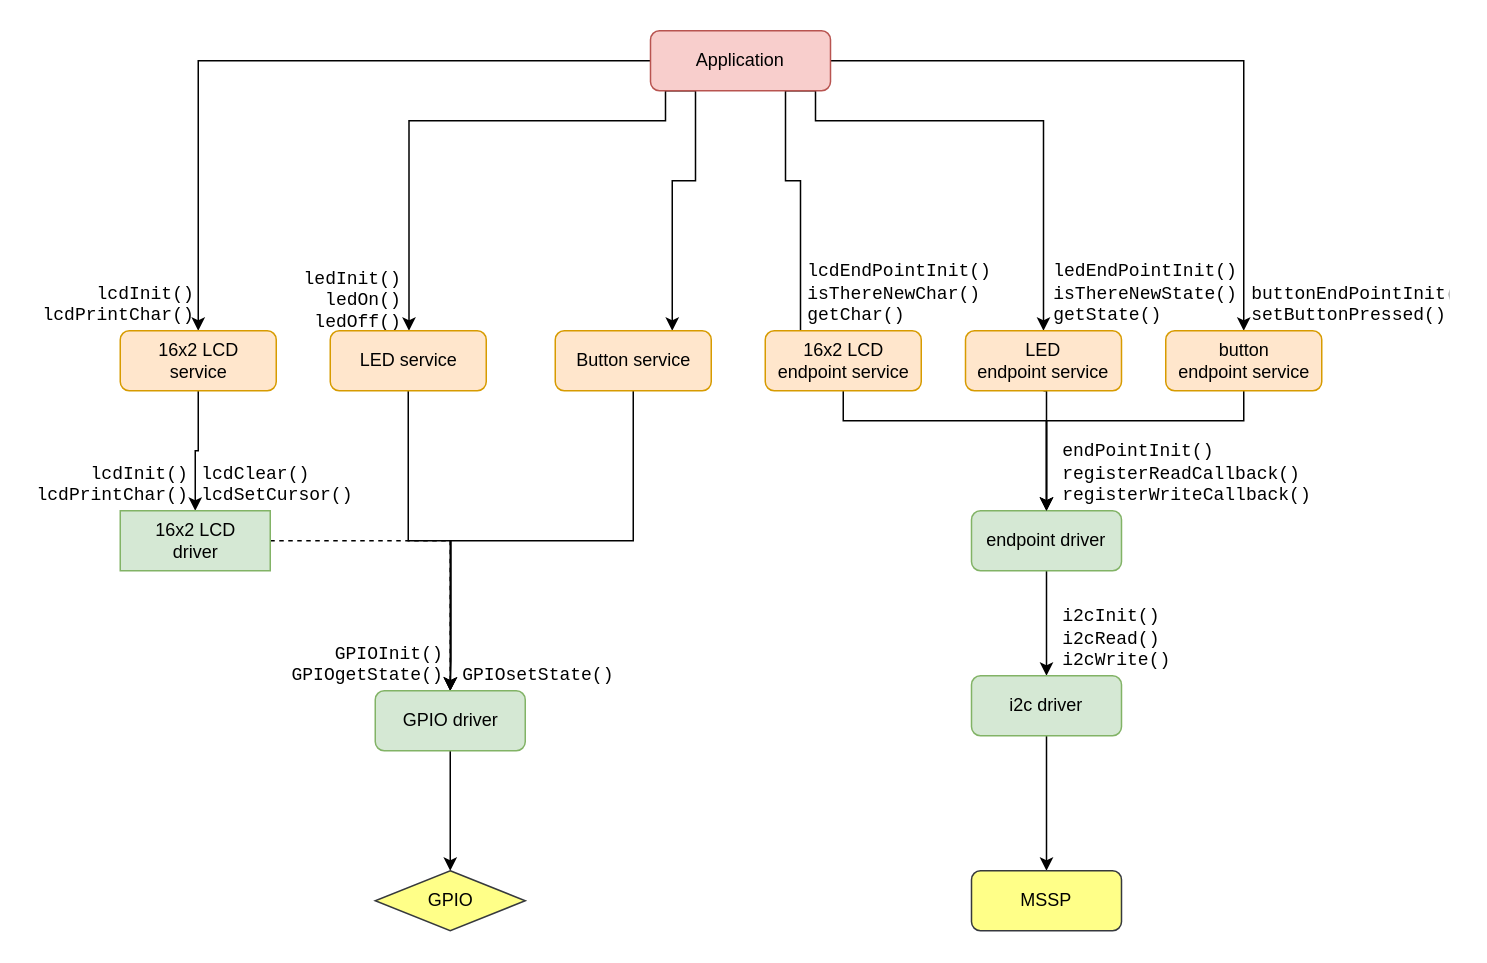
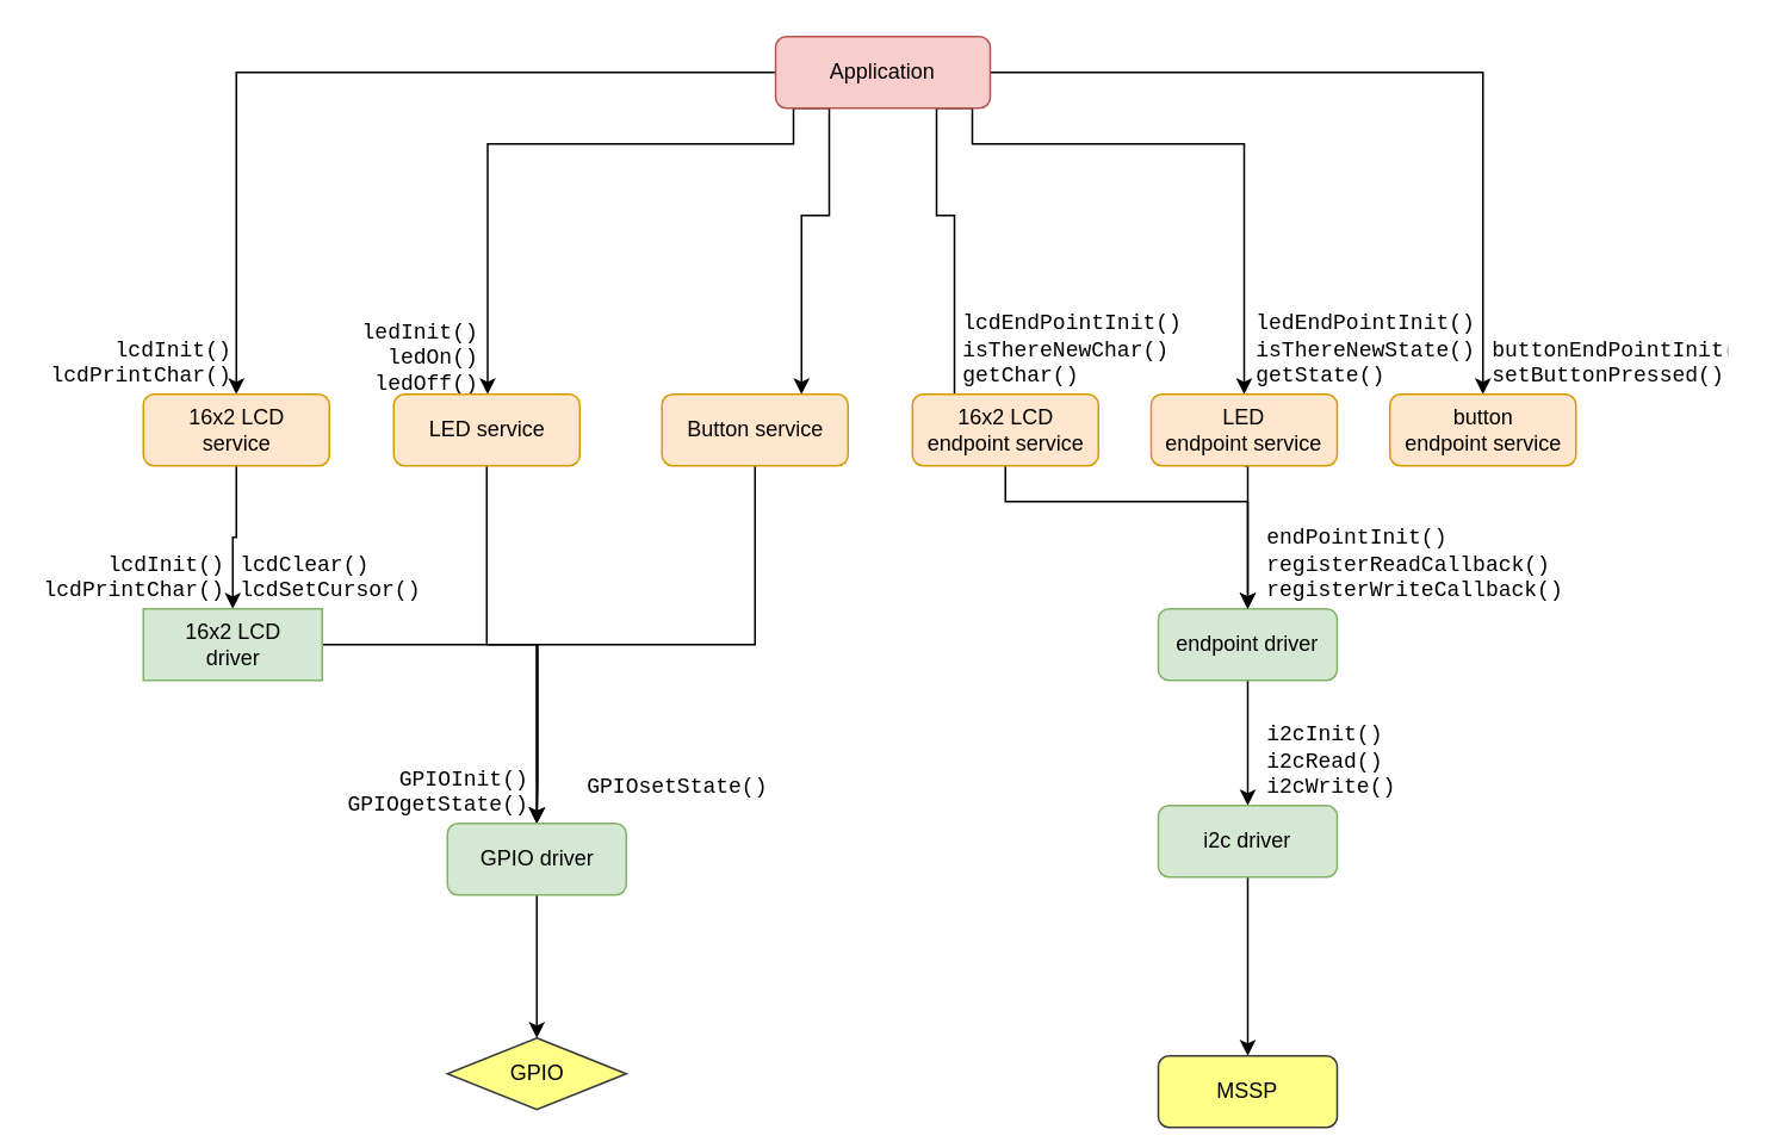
  <mxCell id="0" />
  <mxCell id="1" parent="0" />
  <mxCell id="2" style="edgeStyle=orthogonalEdgeStyle;rounded=0;orthogonalLoop=1;jettySize=auto;html=1;entryX=0.5;entryY=0;entryDx=0;entryDy=0;fontFamily=Courier New;" parent="1" source="8" target="10" edge="1"><mxGeometry relative="1" as="geometry" /></mxCell>
  <mxCell id="3" style="edgeStyle=orthogonalEdgeStyle;rounded=0;orthogonalLoop=1;jettySize=auto;html=1;exitX=0.25;exitY=1;exitDx=0;exitDy=0;fontFamily=Courier New;" parent="1" source="8" target="12" edge="1"><mxGeometry relative="1" as="geometry"><Array as="points"><mxPoint x="443" y="60" /><mxPoint x="443" y="80" /><mxPoint x="272" y="80" /></Array></mxGeometry></mxCell>
  <mxCell id="4" style="edgeStyle=orthogonalEdgeStyle;rounded=0;orthogonalLoop=1;jettySize=auto;html=1;exitX=0.25;exitY=1;exitDx=0;exitDy=0;entryX=0.75;entryY=0;entryDx=0;entryDy=0;fontFamily=Courier New;" parent="1" source="8" target="14" edge="1"><mxGeometry relative="1" as="geometry"><Array as="points"><mxPoint x="463" y="120" /><mxPoint x="447" y="120" /></Array></mxGeometry></mxCell>
  <mxCell id="5" style="edgeStyle=orthogonalEdgeStyle;rounded=0;orthogonalLoop=1;jettySize=auto;html=1;exitX=1;exitY=0.5;exitDx=0;exitDy=0;entryX=0.5;entryY=0;entryDx=0;entryDy=0;fontFamily=Courier New;" parent="1" source="8" target="32" edge="1"><mxGeometry relative="1" as="geometry" /></mxCell>
  <mxCell id="6" style="edgeStyle=orthogonalEdgeStyle;rounded=0;orthogonalLoop=1;jettySize=auto;html=1;exitX=0.75;exitY=1;exitDx=0;exitDy=0;fontFamily=Courier New;" parent="1" source="8" target="30" edge="1"><mxGeometry relative="1" as="geometry"><Array as="points"><mxPoint x="543" y="60" /><mxPoint x="543" y="80" /><mxPoint x="695" y="80" /></Array></mxGeometry></mxCell>
  <mxCell id="7" style="edgeStyle=orthogonalEdgeStyle;rounded=0;orthogonalLoop=1;jettySize=auto;html=1;exitX=0.75;exitY=1;exitDx=0;exitDy=0;fontFamily=Courier New;endArrow=none;" parent="1" source="8" target="16" edge="1"><mxGeometry relative="1" as="geometry"><Array as="points"><mxPoint x="523" y="120" /><mxPoint x="533" y="120" /></Array></mxGeometry></mxCell>
  <mxCell id="8" value="Application&lt;br&gt;" style="rounded=1;whiteSpace=wrap;html=1;fillColor=#f8cecc;strokeColor=#b85450;" parent="1" vertex="1"><mxGeometry x="433" y="20" width="120" height="40" as="geometry" /></mxCell>
  <mxCell id="9" style="edgeStyle=orthogonalEdgeStyle;rounded=0;orthogonalLoop=1;jettySize=auto;html=1;exitX=0.5;exitY=1;exitDx=0;exitDy=0;entryX=0.5;entryY=0;entryDx=0;entryDy=0;fontFamily=Courier New;" parent="1" source="10" target="18" edge="1"><mxGeometry relative="1" as="geometry" /></mxCell>
  <mxCell id="10" value="16x2 LCD&lt;br&gt;service&lt;br&gt;" style="rounded=1;whiteSpace=wrap;html=1;fillColor=#ffe6cc;strokeColor=#d79b00;" parent="1" vertex="1"><mxGeometry x="79.5" y="220" width="104" height="40" as="geometry" /></mxCell>
  <mxCell id="11" style="edgeStyle=orthogonalEdgeStyle;rounded=0;orthogonalLoop=1;jettySize=auto;html=1;exitX=0.5;exitY=1;exitDx=0;exitDy=0;fontFamily=Courier New;entryX=0.5;entryY=0;entryDx=0;entryDy=0;" parent="1" source="12" target="24" edge="1"><mxGeometry relative="1" as="geometry"><mxPoint x="313" y="440" as="targetPoint" /><Array as="points"><mxPoint x="272" y="360" /><mxPoint x="300" y="360" /><mxPoint x="300" y="440" /></Array></mxGeometry></mxCell>
  <mxCell id="12" value="LED service&lt;br&gt;" style="rounded=1;whiteSpace=wrap;html=1;fillColor=#ffe6cc;strokeColor=#d79b00;" parent="1" vertex="1"><mxGeometry x="219.5" y="220" width="104" height="40" as="geometry" /></mxCell>
  <mxCell id="13" style="edgeStyle=orthogonalEdgeStyle;rounded=0;orthogonalLoop=1;jettySize=auto;html=1;exitX=0.5;exitY=1;exitDx=0;exitDy=0;fontFamily=Courier New;" parent="1" source="14" target="24" edge="1"><mxGeometry relative="1" as="geometry" /></mxCell>
  <mxCell id="14" value="Button service&lt;br&gt;" style="rounded=1;whiteSpace=wrap;html=1;fillColor=#ffe6cc;strokeColor=#d79b00;" parent="1" vertex="1"><mxGeometry x="369.5" y="220" width="104" height="40" as="geometry" /></mxCell>
  <mxCell id="15" style="edgeStyle=orthogonalEdgeStyle;rounded=0;orthogonalLoop=1;jettySize=auto;html=1;exitX=0.5;exitY=1;exitDx=0;exitDy=0;entryX=0.5;entryY=0;entryDx=0;entryDy=0;fontFamily=Courier New;" parent="1" source="16" target="20" edge="1"><mxGeometry relative="1" as="geometry"><Array as="points"><mxPoint x="561" y="280" /><mxPoint x="697" y="280" /></Array></mxGeometry></mxCell>
  <mxCell id="16" value="16x2 LCD&lt;br&gt;endpoint service&lt;br&gt;" style="rounded=1;whiteSpace=wrap;html=1;fillColor=#ffe6cc;strokeColor=#d79b00;" parent="1" vertex="1"><mxGeometry x="509.5" y="220" width="104" height="40" as="geometry" /></mxCell>
- <mxCell id="17" style="edgeStyle=orthogonalEdgeStyle;rounded=0;orthogonalLoop=1;jettySize=auto;html=1;exitX=1;exitY=0.5;exitDx=0;exitDy=0;fontFamily=Courier New;dashed=1;" parent="1" source="18" target="24" edge="1"><mxGeometry relative="1" as="geometry" /></mxCell>
+ <mxCell id="17" style="edgeStyle=orthogonalEdgeStyle;rounded=0;orthogonalLoop=1;jettySize=auto;html=1;exitX=1;exitY=0.5;exitDx=0;exitDy=0;fontFamily=Courier New;" parent="1" source="18" target="24" edge="1"><mxGeometry relative="1" as="geometry" /></mxCell>
  <mxCell id="18" value="16x2 LCD&lt;br&gt;driver&lt;br&gt;" style="whiteSpace=wrap;html=1;fillColor=#d5e8d4;strokeColor=#82b366;rounded=0;" parent="1" vertex="1"><mxGeometry x="79.5" y="340" width="100" height="40" as="geometry" /></mxCell>
  <mxCell id="19" style="edgeStyle=orthogonalEdgeStyle;rounded=0;orthogonalLoop=1;jettySize=auto;html=1;exitX=0.5;exitY=1;exitDx=0;exitDy=0;fontFamily=Courier New;" parent="1" source="20" target="22" edge="1"><mxGeometry relative="1" as="geometry" /></mxCell>
  <mxCell id="20" value="endpoint driver&lt;br&gt;" style="rounded=1;whiteSpace=wrap;html=1;fillColor=#d5e8d4;strokeColor=#82b366;" parent="1" vertex="1"><mxGeometry x="647" y="340" width="100" height="40" as="geometry" /></mxCell>
  <mxCell id="21" style="edgeStyle=orthogonalEdgeStyle;rounded=0;orthogonalLoop=1;jettySize=auto;html=1;exitX=0.5;exitY=1;exitDx=0;exitDy=0;fontFamily=Courier New;" parent="1" source="22" target="26" edge="1"><mxGeometry relative="1" as="geometry" /></mxCell>
  <mxCell id="22" value="i2c driver&lt;br&gt;" style="rounded=1;whiteSpace=wrap;html=1;fillColor=#d5e8d4;strokeColor=#82b366;" parent="1" vertex="1"><mxGeometry x="647" y="450" width="100" height="40" as="geometry" /></mxCell>
  <mxCell id="23" style="edgeStyle=orthogonalEdgeStyle;rounded=0;orthogonalLoop=1;jettySize=auto;html=1;exitX=0.5;exitY=1;exitDx=0;exitDy=0;fontFamily=Courier New;" parent="1" source="24" target="25" edge="1"><mxGeometry relative="1" as="geometry" /></mxCell>
  <mxCell id="24" value="GPIO driver&lt;br&gt;" style="rounded=1;whiteSpace=wrap;html=1;fillColor=#d5e8d4;strokeColor=#82b366;" parent="1" vertex="1"><mxGeometry x="249.5" y="460" width="100" height="40" as="geometry" /></mxCell>
  <mxCell id="25" value="GPIO&lt;br&gt;" style="rhombus;whiteSpace=wrap;html=1;fillColor=#ffff88;strokeColor=#36393d;" parent="1" vertex="1"><mxGeometry x="249.5" y="580" width="100" height="40" as="geometry" /></mxCell>
- <mxCell id="26" value="MSSP&lt;br&gt;" style="rounded=1;whiteSpace=wrap;html=1;fillColor=#ffff88;strokeColor=#36393d;" parent="1" vertex="1"><mxGeometry x="647" y="580" width="100" height="40" as="geometry" /></mxCell>
+ <mxCell id="26" value="MSSP&lt;br&gt;" style="rounded=1;whiteSpace=wrap;html=1;fillColor=#ffff88;strokeColor=#36393d;" parent="1" vertex="1"><mxGeometry x="647" y="590" width="100" height="40" as="geometry" /></mxCell>
  <mxCell id="27" value="&#10;&#10;lcdInit()&#10;lcdPrintChar()&#10;&#10;" style="text;strokeColor=none;fillColor=none;spacing=5;spacingTop=-20;whiteSpace=wrap;overflow=hidden;rounded=0;fontFamily=Courier New;align=right;" parent="1" vertex="1"><mxGeometry x="25" y="170" width="109" height="50" as="geometry" /></mxCell>
  <mxCell id="28" value="&#10;&#10;ledInit()&#10;ledOn()&#10;ledOff()&#10;&#10;" style="text;strokeColor=none;fillColor=none;spacing=5;spacingTop=-20;whiteSpace=wrap;overflow=hidden;rounded=0;fontFamily=Courier New;align=right;" parent="1" vertex="1"><mxGeometry x="163" y="160" width="109" height="60" as="geometry" /></mxCell>
  <mxCell id="29" style="edgeStyle=orthogonalEdgeStyle;rounded=0;orthogonalLoop=1;jettySize=auto;html=1;exitX=0.5;exitY=1;exitDx=0;exitDy=0;fontFamily=Courier New;" parent="1" source="30" target="20" edge="1"><mxGeometry relative="1" as="geometry"><Array as="points"><mxPoint x="697" y="260" /></Array></mxGeometry></mxCell>
  <mxCell id="30" value="LED&lt;br&gt;endpoint service&lt;br&gt;" style="rounded=1;whiteSpace=wrap;html=1;fillColor=#ffe6cc;strokeColor=#d79b00;" parent="1" vertex="1"><mxGeometry x="643" y="220" width="104" height="40" as="geometry" /></mxCell>
- <mxCell id="31" style="edgeStyle=orthogonalEdgeStyle;rounded=0;orthogonalLoop=1;jettySize=auto;html=1;exitX=0.5;exitY=1;exitDx=0;exitDy=0;fontFamily=Courier New;" parent="1" source="32" target="20" edge="1"><mxGeometry relative="1" as="geometry"><Array as="points"><mxPoint x="829" y="280" /><mxPoint x="697" y="280" /></Array></mxGeometry></mxCell>
  <mxCell id="32" value="button&lt;br&gt;endpoint service&lt;br&gt;" style="rounded=1;whiteSpace=wrap;html=1;fillColor=#ffe6cc;strokeColor=#d79b00;" parent="1" vertex="1"><mxGeometry x="776.5" y="220" width="104" height="40" as="geometry" /></mxCell>
  <mxCell id="33" value="&#10;lcdEndPointInit()&#10;isThereNewChar()&#10;getChar()&#10;" style="text;strokeColor=none;fillColor=none;spacing=5;spacingTop=-20;whiteSpace=wrap;overflow=hidden;rounded=0;fontFamily=Courier New;align=left;" parent="1" vertex="1"><mxGeometry x="533" y="170" width="140" height="50" as="geometry" /></mxCell>
  <mxCell id="34" value="&#10;ledEndPointInit()&#10;isThereNewState()&#10;getState()&#10;" style="text;strokeColor=none;fillColor=none;spacing=5;spacingTop=-20;whiteSpace=wrap;overflow=hidden;rounded=0;fontFamily=Courier New;align=left;" parent="1" vertex="1"><mxGeometry x="697" y="170" width="140" height="50" as="geometry" /></mxCell>
  <mxCell id="35" value="&#10;&#10;buttonEndPointInit()&#10;setButtonPressed()&#10;" style="text;strokeColor=none;fillColor=none;spacing=5;spacingTop=-20;whiteSpace=wrap;overflow=hidden;rounded=0;fontFamily=Courier New;align=left;" parent="1" vertex="1"><mxGeometry x="829" y="170" width="140" height="50" as="geometry" /></mxCell>
  <mxCell id="36" value="&#10;&#10;GPIOInit()&#10;GPIOgetState()&#10;&#10;" style="text;strokeColor=none;fillColor=none;spacing=5;spacingTop=-20;whiteSpace=wrap;overflow=hidden;rounded=0;fontFamily=Courier New;align=right;" parent="1" vertex="1"><mxGeometry x="190.5" y="410" width="109" height="50" as="geometry" /></mxCell>
- <mxCell id="37" value="&#10;&#10;&#10;GPIOsetState()&#10;" style="text;strokeColor=none;fillColor=none;spacing=5;spacingTop=-20;whiteSpace=wrap;overflow=hidden;rounded=0;fontFamily=Courier New;align=left;" parent="1" vertex="1"><mxGeometry x="303" y="410" width="140" height="50" as="geometry" /></mxCell>
+ <mxCell id="37" value="&#10;&#10;&#10;GPIOsetState()&#10;" style="text;strokeColor=none;fillColor=none;spacing=5;spacingTop=-20;whiteSpace=wrap;overflow=hidden;rounded=0;fontFamily=Courier New;align=left;" parent="1" vertex="1"><mxGeometry x="323" y="400" width="140" height="50" as="geometry" /></mxCell>
  <mxCell id="38" value="&#10;&#10;lcdInit()&#10;lcdPrintChar()&#10;&#10;" style="text;strokeColor=none;fillColor=none;spacing=5;spacingTop=-20;whiteSpace=wrap;overflow=hidden;rounded=0;fontFamily=Courier New;align=right;" parent="1" vertex="1"><mxGeometry x="20.5" y="290" width="109" height="50" as="geometry" /></mxCell>
  <mxCell id="39" value="&#10;i2cInit()&#10;i2cRead()&#10;i2cWrite()&#10;" style="text;strokeColor=none;fillColor=none;spacing=5;spacingTop=-20;whiteSpace=wrap;overflow=hidden;rounded=0;fontFamily=Courier New;align=left;" parent="1" vertex="1"><mxGeometry x="703" y="400" width="140" height="50" as="geometry" /></mxCell>
  <mxCell id="40" value="&#10;&#10;lcdClear()&#10;lcdSetCursor()&#10;&#10;" style="text;strokeColor=none;fillColor=none;spacing=5;spacingTop=-20;whiteSpace=wrap;overflow=hidden;rounded=0;fontFamily=Courier New;align=left;" parent="1" vertex="1"><mxGeometry x="129" y="290" width="109" height="50" as="geometry" /></mxCell>
  <mxCell id="41" value="&#10;endPointInit()&#10;registerReadCallback()&#10;registerWriteCallback()&#10;" style="text;strokeColor=none;fillColor=none;spacing=5;spacingTop=-20;whiteSpace=wrap;overflow=hidden;rounded=0;fontFamily=Courier New;align=left;" parent="1" vertex="1"><mxGeometry x="703" y="290" width="190" height="50" as="geometry" /></mxCell>
